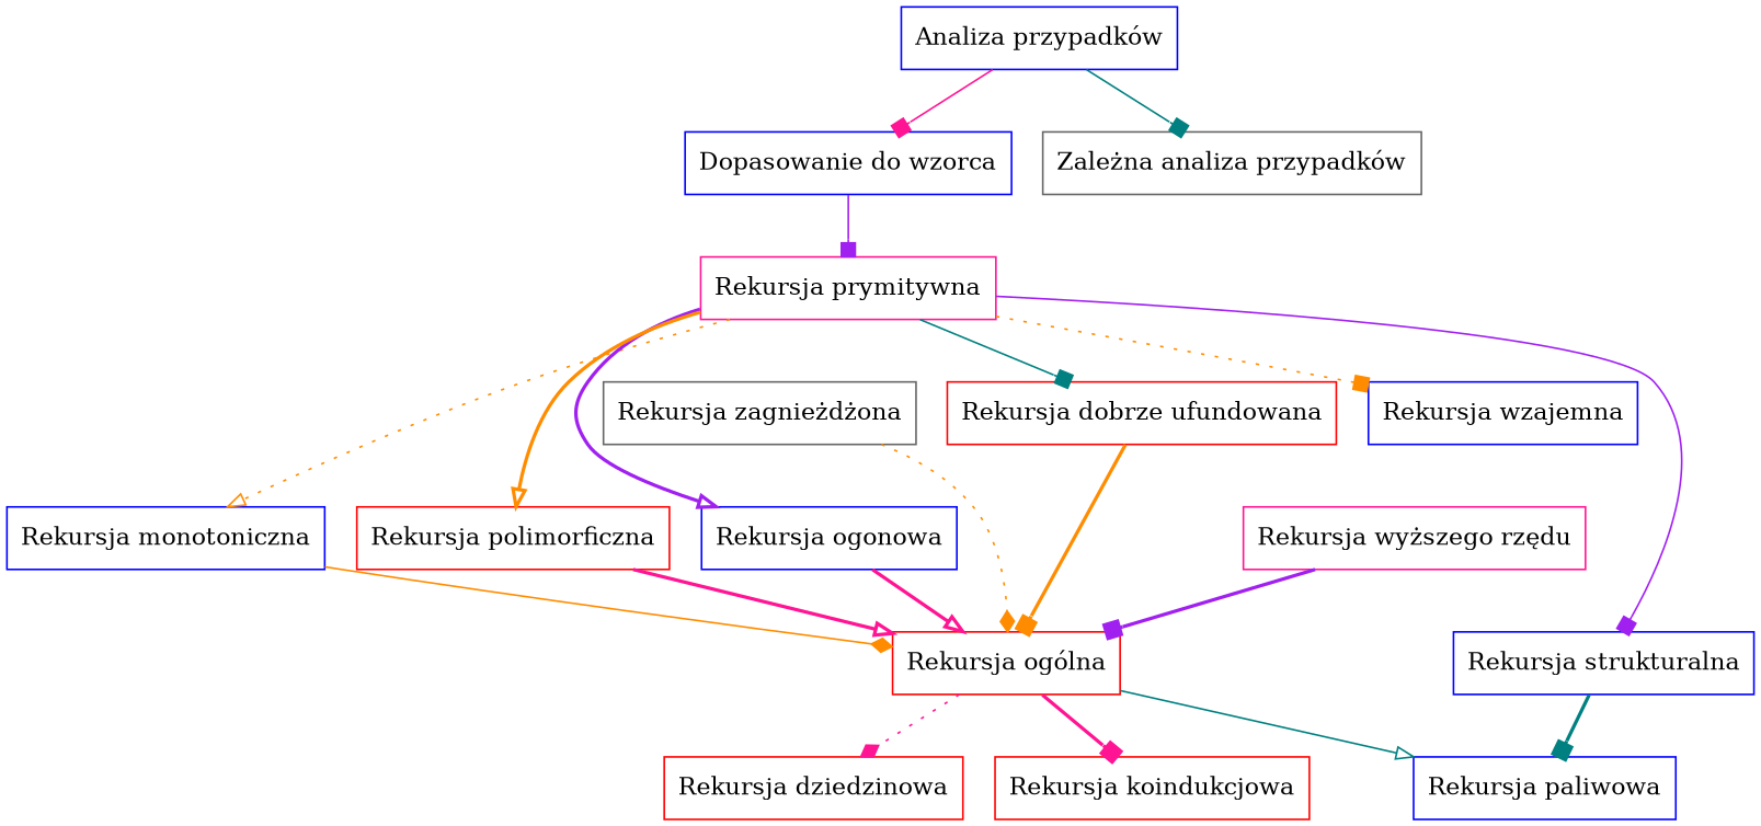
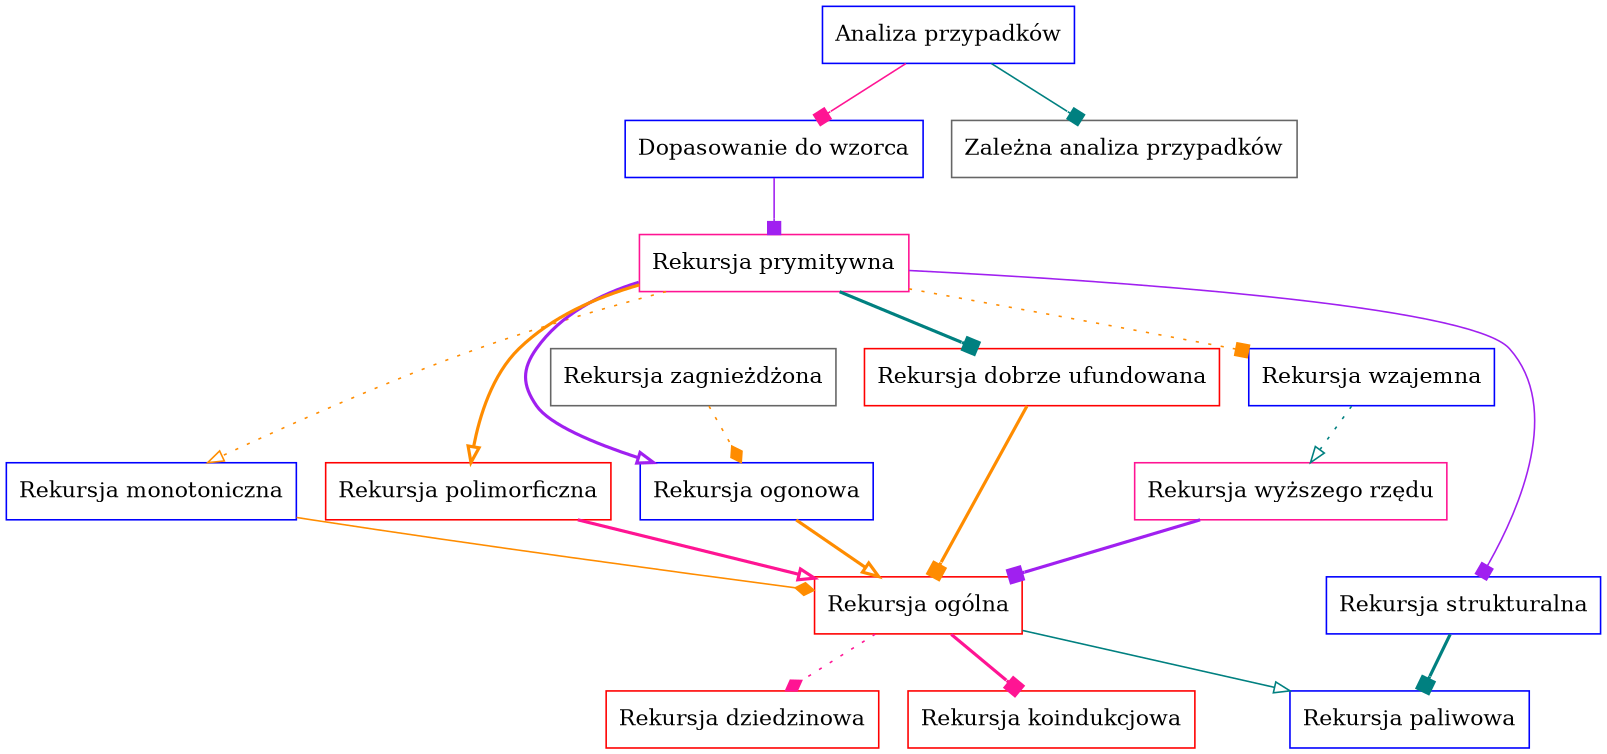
  digraph {
    node [color=blue shape=rectangle]
    edge [arrowhead=box color=darkorange style=bold]
    n1 [label="Analiza przypadków"]
    n2 [label="Dopasowanie do wzorca"]
    n3 [color=gray40 label="Zależna analiza przypadków"]
    n4 [color=deeppink label="Rekursja prymitywna"]
    n5 [label="Rekursja strukturalna"]
    n6 [label="Rekursja wzajemna"]
    n7 [label="Rekursja monotoniczna"]
    n8 [label="Rekursja ogonowa"]
    n9 [color=red label="Rekursja polimorficzna"]
    n10 [color=red label="Rekursja dobrze ufundowana"]
    n11 [label="Rekursja paliwowa"]
    n12 [color=deeppink label="Rekursja wyższego rzędu"]
    n13 [color=red label="Rekursja ogólna"]
    n14 [color=gray40 label="Rekursja zagnieżdżona"]
    n15 [color=red label="Rekursja dziedzinowa"]
    n16 [color=red label="Rekursja koindukcjowa"]
    n1 -> n2 [color=deeppink style=solid]
    n1 -> n3 [color=teal style=solid]
    n2 -> n4 [color=purple style=solid]
    n4 -> n5 [color=purple style=solid]
    n4 -> n6 [style=dotted]
    n4 -> n7 [arrowhead=onormal style=dotted]
    n4 -> n8 [arrowhead=onormal color=purple]
    n4 -> n9 [arrowhead=onormal]
-   n4 -> n10 [color=teal style=solid]
+   n4 -> n10 [color=teal]
    n5 -> n11 [color=teal]
+   n6 -> n12 [arrowhead=onormal color=teal style=dotted]
    n7 -> n13 [arrowhead=diamond style=solid]
-   n8 -> n13 [arrowhead=onormal color=deeppink]
+   n8 -> n13 [arrowhead=onormal]
    n9 -> n13 [arrowhead=onormal color=deeppink]
    n10 -> n13
    n12 -> n13 [color=purple]
    n13 -> n11 [arrowhead=onormal color=teal style=solid]
    n13 -> n15 [arrowhead=diamond color=deeppink style=dotted]
    n13 -> n16 [color=deeppink]
-   n14 -> n13 [arrowhead=diamond style=dotted]
+   n14 -> n8 [arrowhead=diamond style=dotted]
  }
